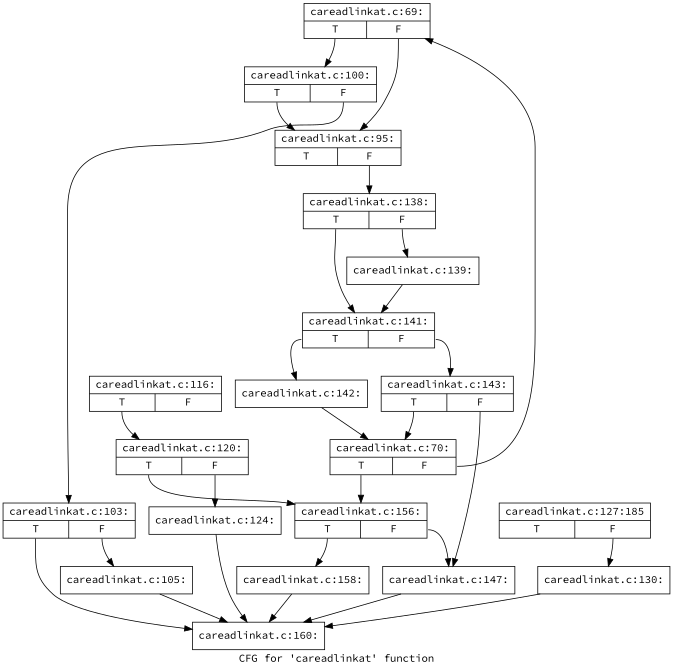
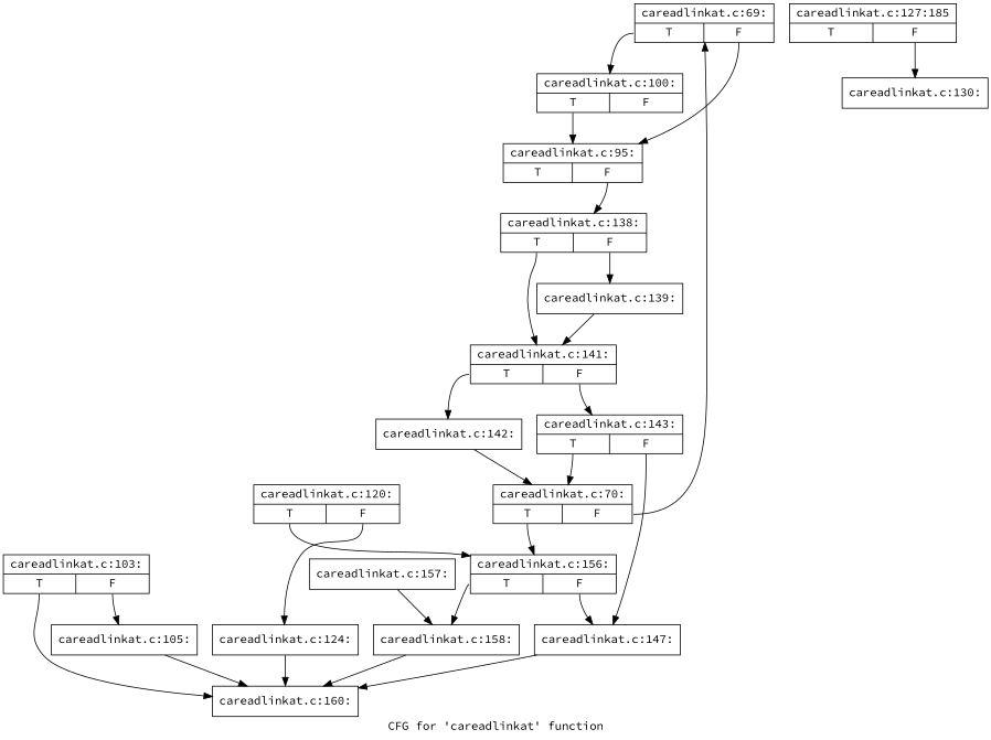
  digraph {
    fontname="Source Code Pro"
    label="CFG for 'careadlinkat' function"
    node [fontname="Source Code Pro" shape=record]
    edge [fontname="Source Code Pro" tailport=s0]
    n1 [label="{careadlinkat.c:69:|{<s0>T|<s1>F}}"]
    n2 [label="{careadlinkat.c:100:|{<s0>T|<s1>F}}"]
    n3 [label="{careadlinkat.c:95:|{<s0>T|<s1>F}}"]
    n4 [label="{careadlinkat.c:103:|{<s0>T|<s1>F}}"]
    n5 [label="{careadlinkat.c:138:|{<s0>T|<s1>F}}"]
    n6 [label="{careadlinkat.c:160:}"]
    n7 [label="{careadlinkat.c:105:}"]
-   n8 [label="{careadlinkat.c:116:|{<s0>T|<s1>F}}"]
    n9 [label="{careadlinkat.c:120:|{<s0>T|<s1>F}}"]
    n10 [label="{careadlinkat.c:141:|{<s0>T|<s1>F}}"]
    n11 [label="{careadlinkat.c:139:}"]
    n12 [label="{careadlinkat.c:156:|{<s0>T|<s1>F}}"]
    n13 [label="{careadlinkat.c:124:}"]
    n14 [label="{careadlinkat.c:142:}"]
    n15 [label="{careadlinkat.c:143:|{<s0>T|<s1>F}}"]
    n16 [label="{careadlinkat.c:158:}"]
    n17 [label="{careadlinkat.c:147:}"]
    n18 [label="{careadlinkat.c:127:185|{<s0>T|<s1>F}}"]
    n19 [label="{careadlinkat.c:130:}"]
+   n20 [label="{careadlinkat.c:157:}"]
    n21 [label="{careadlinkat.c:70:|{<s0>T|<s1>F}}"]
    n1 -> n2
    n1 -> n3 [tailport=s1]
    n2 -> n3
-   n2 -> n4 [tailport=s1]
    n3 -> n5 [tailport=s1]
    n4 -> n6
    n4 -> n7 [tailport=s1]
    n5 -> n10
    n5 -> n11 [tailport=s1]
    n7 -> n6
-   n8 -> n9
    n9 -> n12
    n9 -> n13 [tailport=s1]
    n10 -> n14
    n10 -> n15 [tailport=s1]
    n11 -> n10
    n12 -> n16
    n12 -> n17 [tailport=s1]
    n13 -> n6
    n14 -> n21
    n15 -> n17 [tailport=s1]
    n15 -> n21
    n16 -> n6
    n17 -> n6
    n18 -> n19 [tailport=s1]
-   n19 -> n6
+   n20 -> n16
    n21 -> n1 [tailport=s1]
    n21 -> n12
  }
